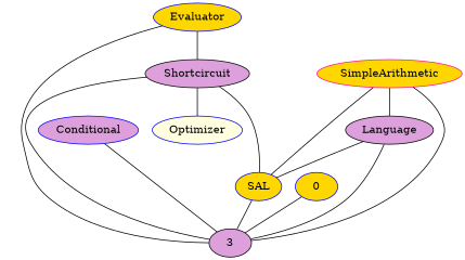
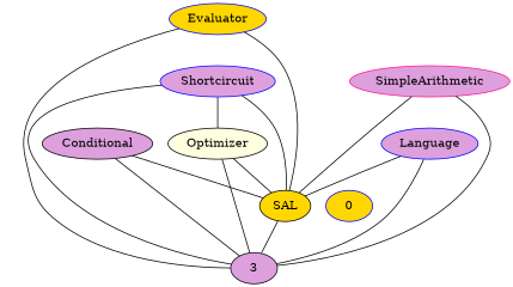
  graph {
    node [color=blue fillcolor=gold style=filled]
-   SAL
-   Language [color=black fillcolor=plum]
+   SAL [color=black]
+   Language [fillcolor=plum]
    n3 [color=black fillcolor=plum label=3]
    Evaluator
-   Optimizer [fillcolor=lightyellow]
-   Shortcircuit [color=black fillcolor=plum]
+   Optimizer [color=black fillcolor=lightyellow]
+   Shortcircuit [fillcolor=plum]
    0
-   SimpleArithmetic [color=deeppink]
-   Conditional [fillcolor=plum]
+   SimpleArithmetic [color=deeppink fillcolor=plum]
+   Conditional [color=black fillcolor=plum]
    SAL -- n3
    Language -- SAL
    Language -- n3
-   Evaluator -- Shortcircuit
+   Evaluator -- SAL
    Evaluator -- n3
-   0 -- n3
+   Optimizer -- SAL
+   Optimizer -- n3
    Shortcircuit -- SAL
    Shortcircuit -- n3
    Shortcircuit -- Optimizer
    SimpleArithmetic -- SAL
-   SimpleArithmetic -- Language
    SimpleArithmetic -- n3
+   Conditional -- SAL
    Conditional -- n3
  }
